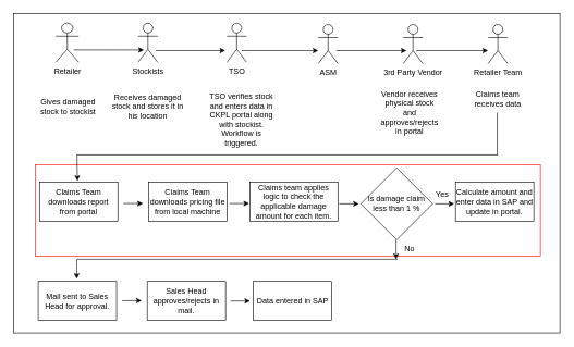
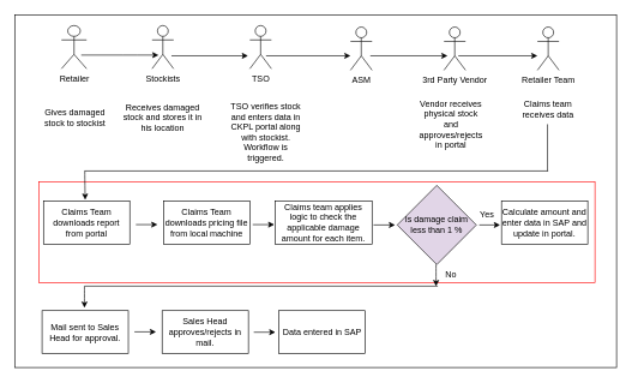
  <mxCell id="0" />
  <mxCell id="1" parent="0" />
  <mxCell id="2" value="" style="rounded=0;whiteSpace=wrap;html=1;strokeColor=#000000;" vertex="1" parent="1"><mxGeometry x="20" y="20" width="837" height="490" as="geometry" /></mxCell>
  <mxCell id="3" value="" style="rounded=0;whiteSpace=wrap;html=1;strokeColor=#FF0000;" vertex="1" parent="1"><mxGeometry x="54" y="252" width="773" height="140" as="geometry" /></mxCell>
  <mxCell id="4" value="Retailer" style="shape=umlActor;verticalLabelPosition=bottom;labelBackgroundColor=#ffffff;verticalAlign=top;html=1;outlineConnect=0;" vertex="1" parent="1"><mxGeometry x="85" y="35" width="35" height="60" as="geometry" /></mxCell>
  <mxCell id="5" value="Stockists" style="shape=umlActor;verticalLabelPosition=bottom;labelBackgroundColor=#ffffff;verticalAlign=top;html=1;outlineConnect=0;" vertex="1" parent="1"><mxGeometry x="211" y="35" width="30" height="60" as="geometry" /></mxCell>
  <mxCell id="6" value="TSO" style="shape=umlActor;verticalLabelPosition=bottom;labelBackgroundColor=#ffffff;verticalAlign=top;html=1;outlineConnect=0;" vertex="1" parent="1"><mxGeometry x="347" y="35" width="30" height="60" as="geometry" /></mxCell>
  <mxCell id="7" value="ASM" style="shape=umlActor;verticalLabelPosition=bottom;labelBackgroundColor=#ffffff;verticalAlign=top;html=1;outlineConnect=0;" vertex="1" parent="1"><mxGeometry x="487" y="37" width="30" height="60" as="geometry" /></mxCell>
  <mxCell id="8" value="Gives damaged stock to stockist" style="text;html=1;strokeColor=none;fillColor=none;align=center;verticalAlign=middle;whiteSpace=wrap;rounded=0;" vertex="1" parent="1"><mxGeometry x="54" y="143" width="100" height="40" as="geometry" /></mxCell>
  <mxCell id="9" value="Receives damaged stock and stores it in his location" style="text;html=1;strokeColor=none;fillColor=none;align=center;verticalAlign=middle;whiteSpace=wrap;rounded=0;" vertex="1" parent="1"><mxGeometry x="166" y="143" width="120" height="40" as="geometry" /></mxCell>
  <mxCell id="10" value="TSO verifies stock and enters data in CKPL portal along with stockist. Workflow is triggered." style="text;html=1;strokeColor=none;fillColor=none;align=center;verticalAlign=middle;whiteSpace=wrap;rounded=0;" vertex="1" parent="1"><mxGeometry x="317" y="163" width="105" height="40" as="geometry" /></mxCell>
  <mxCell id="11" value="3rd Party Vendor" style="shape=umlActor;verticalLabelPosition=bottom;labelBackgroundColor=#ffffff;verticalAlign=top;html=1;outlineConnect=0;" vertex="1" parent="1"><mxGeometry x="617" y="37" width="30" height="60" as="geometry" /></mxCell>
  <mxCell id="12" value="Vendor receives physical stock and approves/rejects in portal" style="text;html=1;strokeColor=none;fillColor=none;align=center;verticalAlign=middle;whiteSpace=wrap;rounded=0;" vertex="1" parent="1"><mxGeometry x="607" y="162" width="40" height="20" as="geometry" /></mxCell>
  <mxCell id="13" value="Retailer Team" style="shape=umlActor;verticalLabelPosition=bottom;labelBackgroundColor=#ffffff;verticalAlign=top;html=1;outlineConnect=0;" vertex="1" parent="1"><mxGeometry x="747" y="37" width="30" height="60" as="geometry" /></mxCell>
  <mxCell id="14" value="Claims team receives data" style="text;html=1;strokeColor=none;fillColor=none;align=center;verticalAlign=middle;whiteSpace=wrap;rounded=0;" vertex="1" parent="1"><mxGeometry x="717" y="142" width="90" height="20" as="geometry" /></mxCell>
  <mxCell id="15" value="" style="endArrow=classic;html=1;" edge="1" parent="1"><mxGeometry width="50" height="50" relative="1" as="geometry"><mxPoint x="112.5" y="76" as="sourcePoint" /><mxPoint x="220" y="76" as="targetPoint" /><Array as="points"><mxPoint x="180" y="76" /></Array></mxGeometry></mxCell>
  <mxCell id="16" value="" style="endArrow=classic;html=1;" edge="1" parent="1"><mxGeometry width="50" height="50" relative="1" as="geometry"><mxPoint x="238" y="77" as="sourcePoint" /><mxPoint x="344.5" y="77" as="targetPoint" /></mxGeometry></mxCell>
  <mxCell id="17" value="" style="endArrow=classic;html=1;" edge="1" parent="1"><mxGeometry width="50" height="50" relative="1" as="geometry"><mxPoint x="369.5" y="77" as="sourcePoint" /><mxPoint x="487" y="77" as="targetPoint" /></mxGeometry></mxCell>
  <mxCell id="18" value="" style="endArrow=classic;html=1;" edge="1" parent="1"><mxGeometry width="50" height="50" relative="1" as="geometry"><mxPoint x="514.5" y="77" as="sourcePoint" /><mxPoint x="622" y="77" as="targetPoint" /></mxGeometry></mxCell>
  <mxCell id="19" value="" style="endArrow=classic;html=1;" edge="1" parent="1"><mxGeometry width="50" height="50" relative="1" as="geometry"><mxPoint x="637" y="77" as="sourcePoint" /><mxPoint x="747" y="77" as="targetPoint" /></mxGeometry></mxCell>
  <mxCell id="20" value="Claims Team downloads report from portal" style="rounded=0;whiteSpace=wrap;html=1;" vertex="1" parent="1"><mxGeometry x="60" y="279" width="120" height="60" as="geometry" /></mxCell>
  <mxCell id="21" value="Claims Team downloads pricing file from local machine" style="rounded=0;whiteSpace=wrap;html=1;" vertex="1" parent="1"><mxGeometry x="227" y="279" width="120" height="60" as="geometry" /></mxCell>
  <mxCell id="22" value="Claims team applies logic to check the applicable damage amount for each item." style="rounded=0;whiteSpace=wrap;html=1;" vertex="1" parent="1"><mxGeometry x="382" y="279" width="135" height="60" as="geometry" /></mxCell>
- <mxCell id="23" value="Is damage claim less than 1 %" style="rhombus;whiteSpace=wrap;html=1;" vertex="1" parent="1"><mxGeometry x="552" y="257" width="110" height="110" as="geometry" /></mxCell>
+ <mxCell id="23" value="Is damage claim less than 1 %" style="rhombus;whiteSpace=wrap;html=1;fillColor=#e1d5e7;" vertex="1" parent="1"><mxGeometry x="552" y="257" width="110" height="110" as="geometry" /></mxCell>
  <mxCell id="24" value="Calculate amount and enter data in SAP and update in portal." style="rounded=0;whiteSpace=wrap;html=1;" vertex="1" parent="1"><mxGeometry x="697" y="279" width="120" height="60" as="geometry" /></mxCell>
  <mxCell id="25" value="Mail sent to Sales Head for approval." style="rounded=0;whiteSpace=wrap;html=1;" vertex="1" parent="1"><mxGeometry x="58" y="431" width="120" height="60" as="geometry" /></mxCell>
  <mxCell id="26" value="" style="endArrow=none;html=1;" edge="1" parent="1"><mxGeometry width="50" height="50" relative="1" as="geometry"><mxPoint x="117" y="237" as="sourcePoint" /><mxPoint x="762" y="237" as="targetPoint" /></mxGeometry></mxCell>
  <mxCell id="27" value="" style="endArrow=none;html=1;" edge="1" parent="1"><mxGeometry width="50" height="50" relative="1" as="geometry"><mxPoint x="761" y="237" as="sourcePoint" /><mxPoint x="761" y="172" as="targetPoint" /></mxGeometry></mxCell>
  <mxCell id="28" value="" style="endArrow=classic;html=1;" edge="1" parent="1"><mxGeometry width="50" height="50" relative="1" as="geometry"><mxPoint x="188.5" y="311.5" as="sourcePoint" /><mxPoint x="218.5" y="311.5" as="targetPoint" /></mxGeometry></mxCell>
  <mxCell id="29" value="" style="endArrow=classic;html=1;" edge="1" parent="1"><mxGeometry width="50" height="50" relative="1" as="geometry"><mxPoint x="351" y="311.5" as="sourcePoint" /><mxPoint x="381" y="311.5" as="targetPoint" /></mxGeometry></mxCell>
  <mxCell id="30" value="" style="endArrow=classic;html=1;" edge="1" parent="1"><mxGeometry width="50" height="50" relative="1" as="geometry"><mxPoint x="519" y="312" as="sourcePoint" /><mxPoint x="549" y="312" as="targetPoint" /></mxGeometry></mxCell>
  <mxCell id="31" value="" style="endArrow=classic;html=1;" edge="1" parent="1"><mxGeometry width="50" height="50" relative="1" as="geometry"><mxPoint x="666" y="312" as="sourcePoint" /><mxPoint x="695" y="312" as="targetPoint" /></mxGeometry></mxCell>
  <mxCell id="32" value="Sales Head approves/rejects in mail." style="rounded=0;whiteSpace=wrap;html=1;" vertex="1" parent="1"><mxGeometry x="225" y="431" width="120" height="60" as="geometry" /></mxCell>
  <mxCell id="33" value="Data entered in SAP" style="rounded=0;whiteSpace=wrap;html=1;" vertex="1" parent="1"><mxGeometry x="387.5" y="431" width="120" height="60" as="geometry" /></mxCell>
  <mxCell id="34" value="" style="endArrow=classic;html=1;" edge="1" parent="1"><mxGeometry width="50" height="50" relative="1" as="geometry"><mxPoint x="186.5" y="460.5" as="sourcePoint" /><mxPoint x="216.5" y="460.5" as="targetPoint" /></mxGeometry></mxCell>
  <mxCell id="35" value="" style="endArrow=classic;html=1;" edge="1" parent="1"><mxGeometry width="50" height="50" relative="1" as="geometry"><mxPoint x="352.5" y="461" as="sourcePoint" /><mxPoint x="382.5" y="461" as="targetPoint" /></mxGeometry></mxCell>
  <mxCell id="36" value="Yes" style="text;html=1;strokeColor=none;fillColor=none;align=center;verticalAlign=middle;whiteSpace=wrap;rounded=0;" vertex="1" parent="1"><mxGeometry x="662" y="297" width="30" as="geometry" /></mxCell>
  <mxCell id="37" value="" style="endArrow=none;html=1;" edge="1" parent="1"><mxGeometry width="50" height="50" relative="1" as="geometry"><mxPoint x="117" y="397" as="sourcePoint" /><mxPoint x="608.5" y="397" as="targetPoint" /></mxGeometry></mxCell>
  <mxCell id="38" value="" style="endArrow=classic;html=1;" edge="1" parent="1"><mxGeometry width="50" height="50" relative="1" as="geometry"><mxPoint x="606" y="367" as="sourcePoint" /><mxPoint x="606" y="397" as="targetPoint" /><Array as="points"><mxPoint x="606" y="377" /></Array></mxGeometry></mxCell>
  <mxCell id="39" value="No" style="text;html=1;strokeColor=none;fillColor=none;align=center;verticalAlign=middle;whiteSpace=wrap;rounded=0;" vertex="1" parent="1"><mxGeometry x="612" y="377" width="30" height="10" as="geometry" /></mxCell>
  <mxCell id="40" value="" style="endArrow=classic;html=1;" edge="1" parent="1"><mxGeometry width="50" height="50" relative="1" as="geometry"><mxPoint x="117" y="397" as="sourcePoint" /><mxPoint x="117" y="427" as="targetPoint" /><Array as="points"><mxPoint x="117" y="407" /></Array></mxGeometry></mxCell>
  <mxCell id="41" value="" style="endArrow=classic;html=1;" edge="1" parent="1"><mxGeometry width="50" height="50" relative="1" as="geometry"><mxPoint x="117.5" y="237" as="sourcePoint" /><mxPoint x="118" y="277" as="targetPoint" /><Array as="points"><mxPoint x="117.5" y="247" /></Array></mxGeometry></mxCell>
